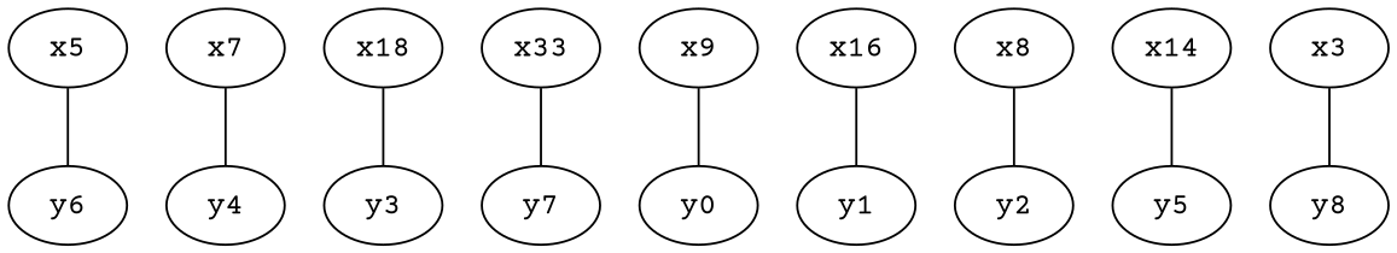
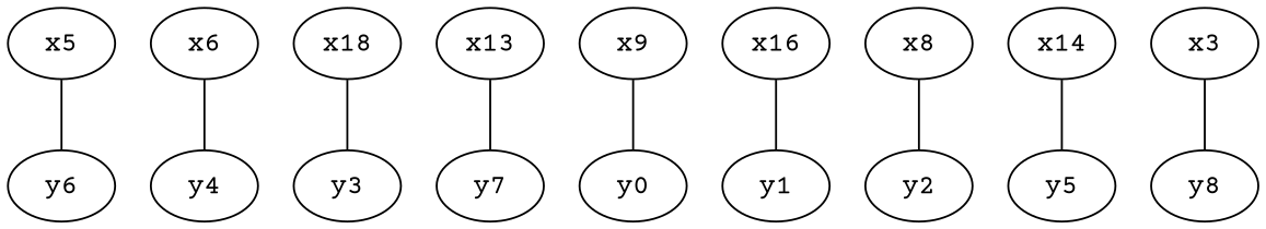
  strict graph {
    fontname="Courier Prime"
    node [fontname="Courier Prime"]
    edge [fontname="Courier Prime"]
    x5
    y6
-   x7
+   x7 [label=x6]
    y4
    n5 [label=x18]
    y3
-   x13 [label=x33]
+   x13
    y7
    x9
    y0
    n11 [label=x16]
    y1
    n13 [label=x8]
    y2
    x14
    y5
    x3
    y8
    x5 -- y6
    x7 -- y4
    n5 -- y3
    x13 -- y7
    x9 -- y0
    n11 -- y1
    n13 -- y2
    x14 -- y5
    x3 -- y8
  }
